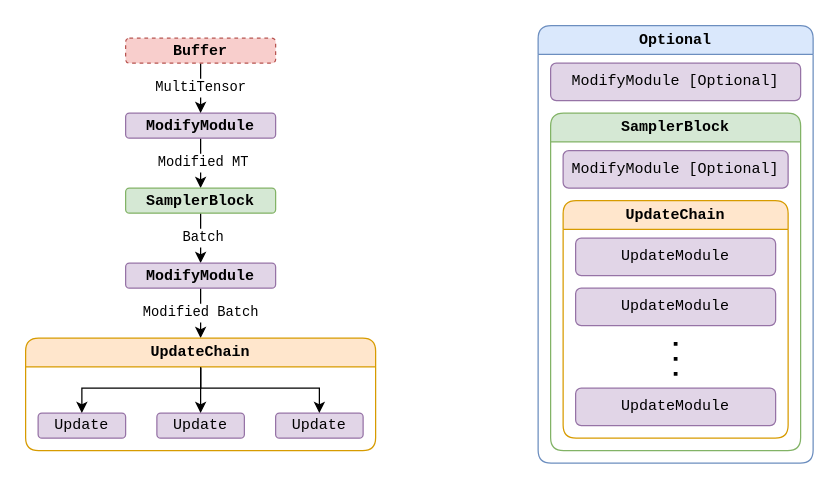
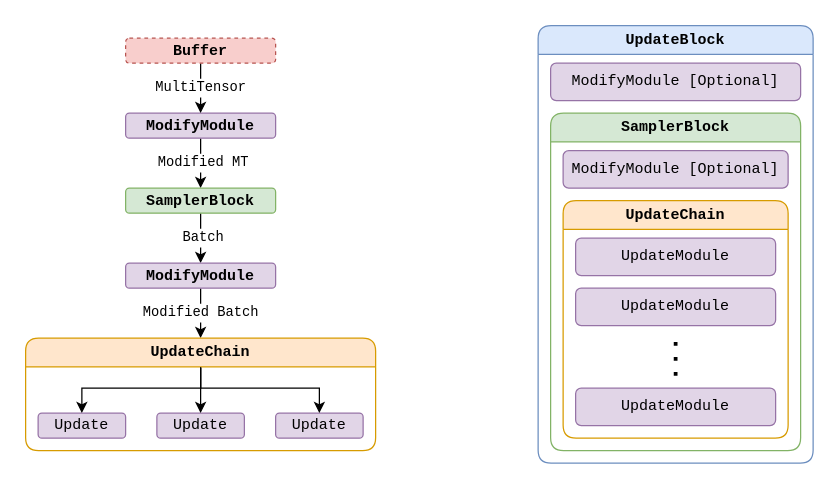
  <mxCell id="0" />
  <mxCell id="1" parent="0" />
- <mxCell id="2" value="Optional" style="swimlane;whiteSpace=wrap;html=1;rounded=1;fontFamily=Courier New;dropTarget=1;collapsible=0;fillColor=#dae8fc;strokeColor=#6c8ebf;" vertex="1" parent="1"><mxGeometry x="430" y="20" width="220" height="350" as="geometry" /></mxCell>
+ <mxCell id="2" value="UpdateBlock" style="swimlane;whiteSpace=wrap;html=1;rounded=1;fontFamily=Courier New;dropTarget=1;collapsible=0;fillColor=#dae8fc;strokeColor=#6c8ebf;" vertex="1" parent="1"><mxGeometry x="430" y="20" width="220" height="350" as="geometry" /></mxCell>
  <mxCell id="3" value="&lt;font&gt;ModifyModule [Optional]&lt;/font&gt;" style="rounded=1;whiteSpace=wrap;html=1;fontFamily=Courier New;fillColor=#e1d5e7;strokeColor=#9673a6;" vertex="1" parent="2"><mxGeometry x="10" y="30" width="200" height="30" as="geometry" /></mxCell>
  <mxCell id="4" value="SamplerBlock" style="swimlane;whiteSpace=wrap;html=1;fontFamily=Courier New;rounded=1;glass=0;swimlaneLine=1;collapsible=0;fillColor=#d5e8d4;strokeColor=#82b366;" vertex="1" parent="2"><mxGeometry x="10" y="70" width="200" height="270" as="geometry"><mxRectangle x="10" y="70" width="130" height="30" as="alternateBounds" /></mxGeometry></mxCell>
  <mxCell id="5" value="ModifyModule [Optional]" style="rounded=1;whiteSpace=wrap;html=1;fontFamily=Courier New;fillColor=#e1d5e7;strokeColor=#9673a6;" vertex="1" parent="4"><mxGeometry x="10" y="30" width="180" height="30" as="geometry" /></mxCell>
  <mxCell id="6" value="UpdateChain" style="swimlane;whiteSpace=wrap;html=1;fontFamily=Courier New;rounded=1;collapsible=0;fillColor=#ffe6cc;strokeColor=#d79b00;" vertex="1" parent="4"><mxGeometry x="10" y="70" width="180" height="190" as="geometry" /></mxCell>
  <mxCell id="7" value="UpdateModule" style="rounded=1;whiteSpace=wrap;html=1;fontFamily=Courier New;fillColor=#e1d5e7;strokeColor=#9673a6;" vertex="1" parent="6"><mxGeometry x="10" y="30" width="160" height="30" as="geometry" /></mxCell>
  <mxCell id="8" value="UpdateModule" style="rounded=1;whiteSpace=wrap;html=1;fontFamily=Courier New;fillColor=#e1d5e7;strokeColor=#9673a6;" vertex="1" parent="6"><mxGeometry x="10" y="70" width="160" height="30" as="geometry" /></mxCell>
  <mxCell id="9" value="UpdateModule" style="rounded=1;whiteSpace=wrap;html=1;fontFamily=Courier New;fillColor=#e1d5e7;strokeColor=#9673a6;" vertex="1" parent="6"><mxGeometry x="10" y="150" width="160" height="30" as="geometry" /></mxCell>
  <mxCell id="10" value="" style="endArrow=none;dashed=1;html=1;dashPattern=1 3;strokeWidth=3;rounded=0;fontFamily=Courier New;" edge="1" parent="1"><mxGeometry width="50" height="50" relative="1" as="geometry"><mxPoint x="540" y="300" as="sourcePoint" /><mxPoint x="540" y="270" as="targetPoint" /></mxGeometry></mxCell>
  <mxCell id="11" style="edgeStyle=orthogonalEdgeStyle;rounded=0;orthogonalLoop=1;jettySize=auto;html=1;exitX=0.5;exitY=1;exitDx=0;exitDy=0;entryX=0.5;entryY=0;entryDx=0;entryDy=0;" edge="1" parent="1" source="13" target="19"><mxGeometry relative="1" as="geometry" /></mxCell>
  <mxCell id="12" value="&lt;font face=&quot;Courier New&quot;&gt;Modified MT&lt;/font&gt;" style="edgeLabel;html=1;align=center;verticalAlign=middle;resizable=0;points=[];" vertex="1" connectable="0" parent="11"><mxGeometry x="-0.04" y="1" relative="1" as="geometry"><mxPoint as="offset" /></mxGeometry></mxCell>
  <mxCell id="13" value="&lt;font face=&quot;Courier New&quot;&gt;&lt;b&gt;ModifyModule&lt;/b&gt;&lt;/font&gt;" style="rounded=1;whiteSpace=wrap;html=1;fillColor=#e1d5e7;strokeColor=#9673a6;" vertex="1" parent="1"><mxGeometry x="100" y="90" width="120" height="20" as="geometry" /></mxCell>
  <mxCell id="14" style="edgeStyle=orthogonalEdgeStyle;rounded=0;orthogonalLoop=1;jettySize=auto;html=1;exitX=0.5;exitY=1;exitDx=0;exitDy=0;entryX=0.5;entryY=0;entryDx=0;entryDy=0;" edge="1" parent="1" source="16" target="13"><mxGeometry relative="1" as="geometry" /></mxCell>
  <mxCell id="15" value="&lt;font face=&quot;Courier New&quot;&gt;MultiTensor&lt;/font&gt;" style="edgeLabel;html=1;align=center;verticalAlign=middle;resizable=0;points=[];" vertex="1" connectable="0" parent="14"><mxGeometry x="-0.06" y="-1" relative="1" as="geometry"><mxPoint as="offset" /></mxGeometry></mxCell>
  <mxCell id="16" value="&lt;font face=&quot;Courier New&quot;&gt;&lt;b&gt;Buffer&lt;/b&gt;&lt;/font&gt;" style="rounded=1;whiteSpace=wrap;html=1;fillColor=#f8cecc;strokeColor=#b85450;dashed=1;" vertex="1" parent="1"><mxGeometry x="100" y="30" width="120" height="20" as="geometry" /></mxCell>
  <mxCell id="17" style="edgeStyle=orthogonalEdgeStyle;rounded=0;orthogonalLoop=1;jettySize=auto;html=1;exitX=0.5;exitY=1;exitDx=0;exitDy=0;entryX=0.5;entryY=0;entryDx=0;entryDy=0;" edge="1" parent="1" source="19" target="22"><mxGeometry relative="1" as="geometry" /></mxCell>
  <mxCell id="18" value="&lt;font face=&quot;Courier New&quot;&gt;Batch&lt;/font&gt;" style="edgeLabel;html=1;align=center;verticalAlign=middle;resizable=0;points=[];" vertex="1" connectable="0" parent="17"><mxGeometry x="-0.021" y="1" relative="1" as="geometry"><mxPoint y="-1" as="offset" /></mxGeometry></mxCell>
  <mxCell id="19" value="&lt;font face=&quot;Courier New&quot;&gt;&lt;b&gt;SamplerBlock&lt;/b&gt;&lt;/font&gt;" style="rounded=1;whiteSpace=wrap;html=1;fillColor=#d5e8d4;strokeColor=#82b366;" vertex="1" parent="1"><mxGeometry x="100" y="150" width="120" height="20" as="geometry" /></mxCell>
  <mxCell id="20" style="edgeStyle=orthogonalEdgeStyle;rounded=0;orthogonalLoop=1;jettySize=auto;html=1;exitX=0.5;exitY=1;exitDx=0;exitDy=0;entryX=0.5;entryY=0;entryDx=0;entryDy=0;" edge="1" parent="1" source="22" target="23"><mxGeometry relative="1" as="geometry" /></mxCell>
  <mxCell id="21" value="&lt;font face=&quot;Courier New&quot;&gt;Modified Batch&lt;/font&gt;" style="edgeLabel;html=1;align=center;verticalAlign=middle;resizable=0;points=[];" vertex="1" connectable="0" parent="20"><mxGeometry x="-0.015" y="-1" relative="1" as="geometry"><mxPoint y="-1" as="offset" /></mxGeometry></mxCell>
  <mxCell id="22" value="&lt;font face=&quot;Courier New&quot;&gt;&lt;b&gt;ModifyModule&lt;/b&gt;&lt;/font&gt;" style="rounded=1;whiteSpace=wrap;html=1;fillColor=#e1d5e7;strokeColor=#9673a6;" vertex="1" parent="1"><mxGeometry x="100" y="210" width="120" height="20" as="geometry" /></mxCell>
  <mxCell id="23" value="UpdateChain" style="swimlane;whiteSpace=wrap;html=1;fontFamily=Courier New;rounded=1;collapsible=0;fillColor=#ffe6cc;strokeColor=#d79b00;startSize=23;points=[[0,0,0,0,0],[0,0.25,0,0,0],[0,0.5,0,0,0],[0,0.75,0,0,0],[0,1,0,0,0],[0.25,0,0,0,0],[0.25,1,0,0,0],[0.5,0,0,0,0],[0.5,0.26,0,0,0],[0.5,1,0,0,0],[0.75,0,0,0,0],[0.75,1,0,0,0],[1,0,0,0,0],[1,0.25,0,0,0],[1,0.5,0,0,0],[1,0.75,0,0,0],[1,1,0,0,0]];" vertex="1" parent="1"><mxGeometry x="20" y="270" width="280" height="90" as="geometry" /></mxCell>
  <mxCell id="24" value="Update" style="rounded=1;whiteSpace=wrap;html=1;fontFamily=Courier New;fillColor=#e1d5e7;strokeColor=#9673a6;" vertex="1" parent="23"><mxGeometry x="10" y="60" width="70" height="20" as="geometry" /></mxCell>
  <mxCell id="25" style="edgeStyle=orthogonalEdgeStyle;rounded=0;orthogonalLoop=1;jettySize=auto;html=1;exitX=0.5;exitY=0.26;exitDx=0;exitDy=0;exitPerimeter=0;entryX=0.5;entryY=0;entryDx=0;entryDy=0;" edge="1" parent="23" source="23" target="24"><mxGeometry relative="1" as="geometry"><Array as="points"><mxPoint x="140" y="40" /><mxPoint x="45" y="40" /></Array></mxGeometry></mxCell>
  <mxCell id="26" value="Update" style="rounded=1;whiteSpace=wrap;html=1;fontFamily=Courier New;fillColor=#e1d5e7;strokeColor=#9673a6;" vertex="1" parent="23"><mxGeometry x="105" y="60" width="70" height="20" as="geometry" /></mxCell>
  <mxCell id="27" style="edgeStyle=orthogonalEdgeStyle;rounded=0;orthogonalLoop=1;jettySize=auto;html=1;exitX=0.5;exitY=0.26;exitDx=0;exitDy=0;exitPerimeter=0;entryX=0.5;entryY=0;entryDx=0;entryDy=0;" edge="1" parent="23" source="23" target="26"><mxGeometry relative="1" as="geometry" /></mxCell>
  <mxCell id="28" value="Update" style="rounded=1;whiteSpace=wrap;html=1;fontFamily=Courier New;fillColor=#e1d5e7;strokeColor=#9673a6;" vertex="1" parent="23"><mxGeometry x="200" y="60" width="70" height="20" as="geometry" /></mxCell>
  <mxCell id="29" style="edgeStyle=orthogonalEdgeStyle;rounded=0;orthogonalLoop=1;jettySize=auto;html=1;exitX=0.5;exitY=0.26;exitDx=0;exitDy=0;exitPerimeter=0;entryX=0.5;entryY=0;entryDx=0;entryDy=0;" edge="1" parent="23" source="23" target="28"><mxGeometry relative="1" as="geometry"><Array as="points"><mxPoint x="140" y="40" /><mxPoint x="235" y="40" /></Array></mxGeometry></mxCell>
